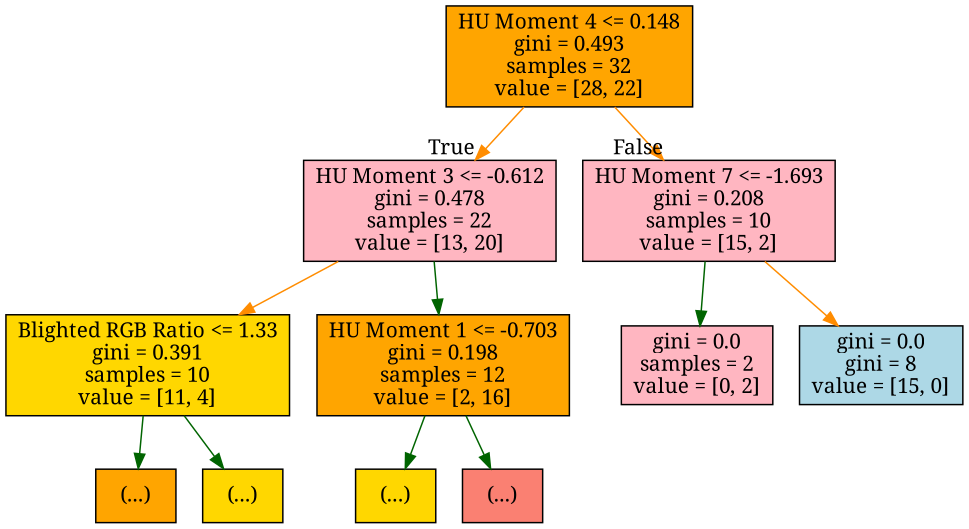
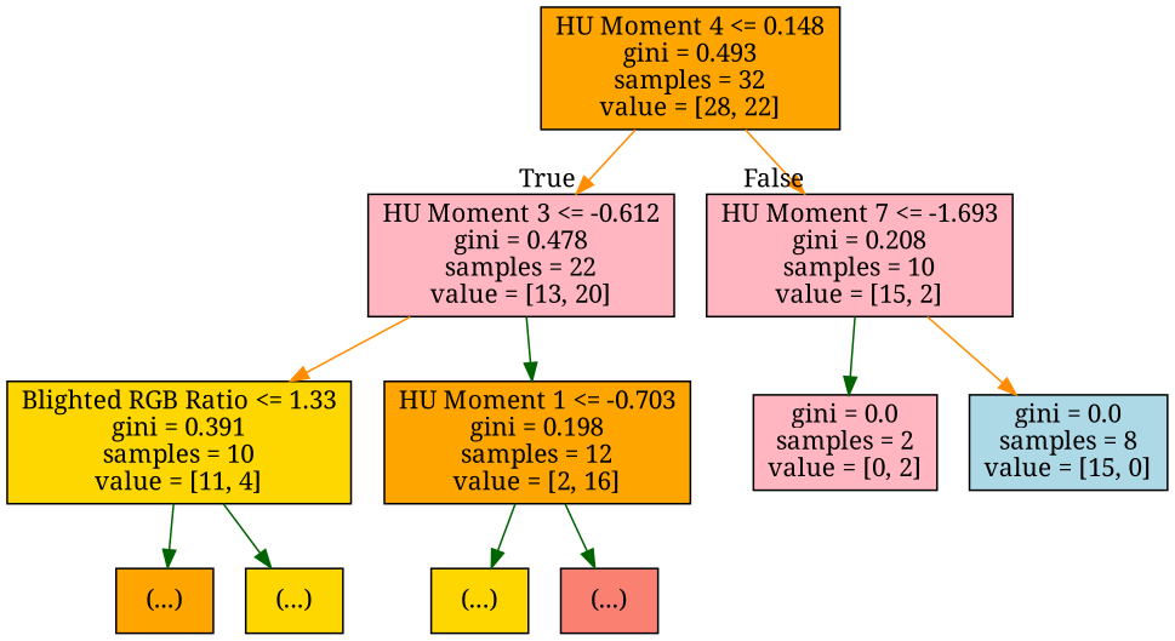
  digraph {
    fontname="Noto Serif"
    node [fontname="Noto Serif" shape=box style=filled fillcolor=orange]
    edge [fontname="Noto Serif" color=darkgreen]
    n1 [label="HU Moment 4 <= 0.148\ngini = 0.493\nsamples = 32\nvalue = [28, 22]"]
    n2 [label="HU Moment 3 <= -0.612\ngini = 0.478\nsamples = 22\nvalue = [13, 20]" fillcolor=lightpink]
    n3 [label="HU Moment 7 <= -1.693\ngini = 0.208\nsamples = 10\nvalue = [15, 2]" fillcolor=lightpink]
    n4 [label="Blighted RGB Ratio <= 1.33\ngini = 0.391\nsamples = 10\nvalue = [11, 4]" fillcolor=gold]
    n5 [label="HU Moment 1 <= -0.703\ngini = 0.198\nsamples = 12\nvalue = [2, 16]"]
    n6 [label="(...)"]
    n7 [label="(...)" fillcolor=gold]
    n8 [label="(...)" fillcolor=gold]
    n9 [label="(...)" fillcolor=salmon]
    n10 [label="gini = 0.0\nsamples = 2\nvalue = [0, 2]" fillcolor=lightpink]
-   n11 [label="gini = 0.0\ngini = 8\nvalue = [15, 0]" fillcolor=lightblue]
+   n11 [label="gini = 0.0\nsamples = 8\nvalue = [15, 0]" fillcolor=lightblue]
    n1 -> n2 [headlabel=True labelangle=45 labeldistance=2.5 color=darkorange]
    n1 -> n3 [headlabel=False labelangle=-45 labeldistance=2.5 color=darkorange]
    n2 -> n4 [color=darkorange]
    n2 -> n5
    n3 -> n10
    n3 -> n11 [color=darkorange]
    n4 -> n6
    n4 -> n7
    n5 -> n8
    n5 -> n9
  }
